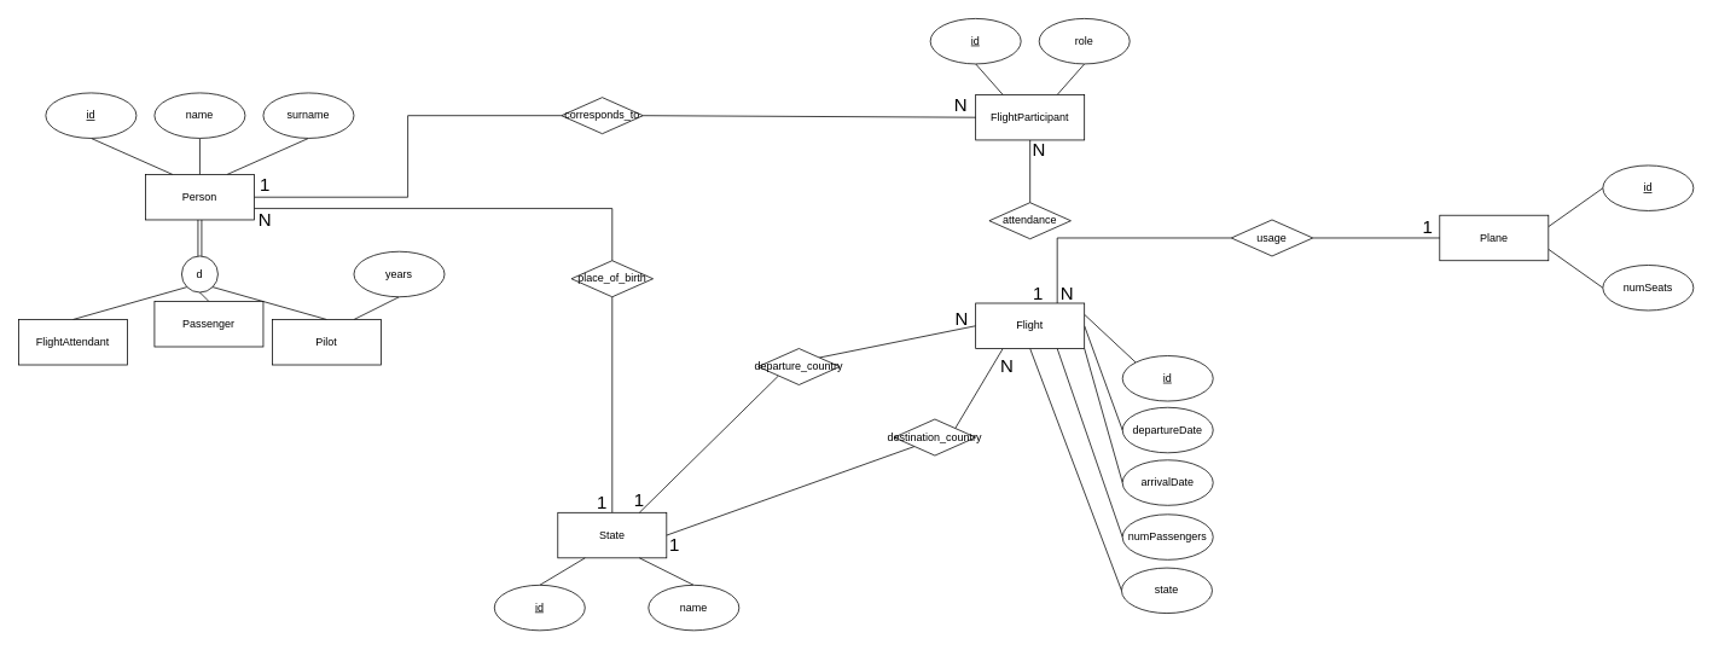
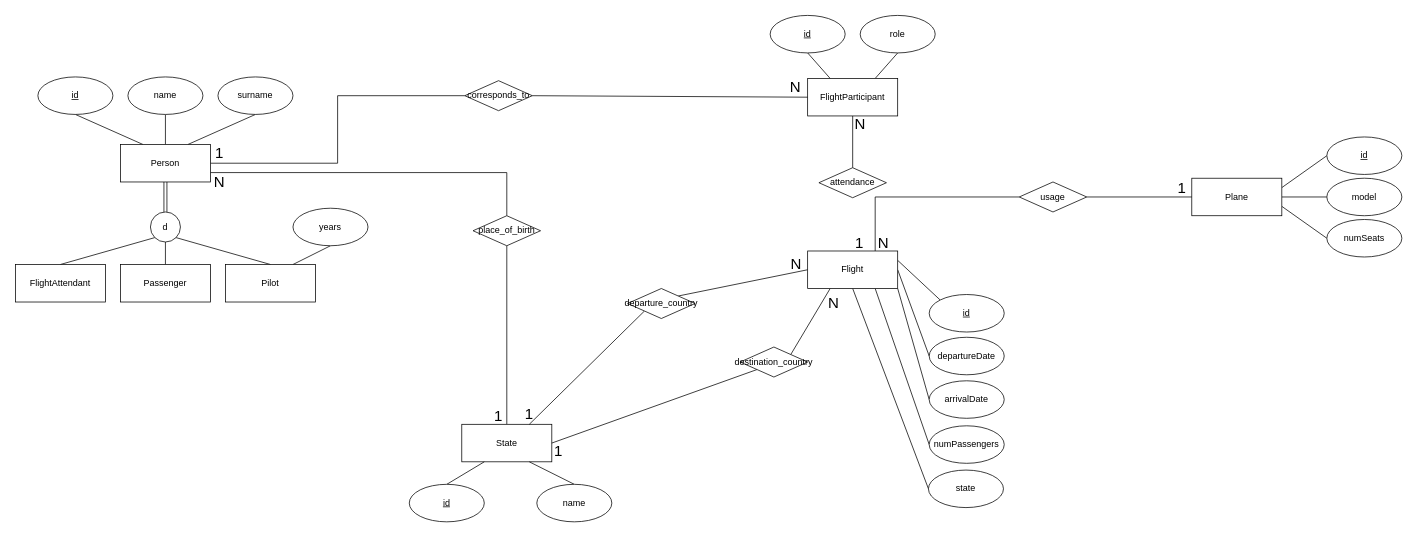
  <mxCell id="0" />
  <mxCell id="1" parent="0" />
  <mxCell id="2" style="edgeStyle=none;rounded=0;orthogonalLoop=1;jettySize=auto;html=1;exitX=0.25;exitY=0;exitDx=0;exitDy=0;entryX=0.5;entryY=1;entryDx=0;entryDy=0;endArrow=none;endFill=0;" parent="1" source="8" target="9" edge="1"><mxGeometry relative="1" as="geometry" /></mxCell>
  <mxCell id="3" style="edgeStyle=none;rounded=0;orthogonalLoop=1;jettySize=auto;html=1;exitX=0.5;exitY=0;exitDx=0;exitDy=0;entryX=0.5;entryY=1;entryDx=0;entryDy=0;endArrow=none;endFill=0;" parent="1" source="8" target="10" edge="1"><mxGeometry relative="1" as="geometry" /></mxCell>
  <mxCell id="4" style="edgeStyle=none;rounded=0;orthogonalLoop=1;jettySize=auto;html=1;exitX=0.75;exitY=0;exitDx=0;exitDy=0;entryX=0.5;entryY=1;entryDx=0;entryDy=0;endArrow=none;endFill=0;" parent="1" source="8" target="11" edge="1"><mxGeometry relative="1" as="geometry" /></mxCell>
  <mxCell id="5" style="edgeStyle=none;rounded=0;orthogonalLoop=1;jettySize=auto;html=1;exitX=0.5;exitY=1;exitDx=0;exitDy=0;entryX=0.5;entryY=0;entryDx=0;entryDy=0;endArrow=none;endFill=0;shape=link;" parent="1" source="8" target="21" edge="1"><mxGeometry relative="1" as="geometry" /></mxCell>
  <mxCell id="6" style="edgeStyle=orthogonalEdgeStyle;rounded=0;orthogonalLoop=1;jettySize=auto;html=1;exitX=1;exitY=0.75;exitDx=0;exitDy=0;entryX=0.5;entryY=0;entryDx=0;entryDy=0;endArrow=none;endFill=0;fontSize=20;" parent="1" source="8" target="27" edge="1"><mxGeometry relative="1" as="geometry" /></mxCell>
  <mxCell id="7" style="edgeStyle=orthogonalEdgeStyle;rounded=0;orthogonalLoop=1;jettySize=auto;html=1;exitX=1;exitY=0.5;exitDx=0;exitDy=0;entryX=0;entryY=0.5;entryDx=0;entryDy=0;endArrow=none;endFill=0;fontSize=20;" parent="1" source="8" target="50" edge="1"><mxGeometry relative="1" as="geometry" /></mxCell>
  <mxCell id="8" value="Person" style="rounded=0;whiteSpace=wrap;html=1;" parent="1" vertex="1"><mxGeometry x="160" y="192" width="120" height="50" as="geometry" /></mxCell>
  <mxCell id="9" value="id" style="ellipse;whiteSpace=wrap;html=1;fontStyle=4" parent="1" vertex="1"><mxGeometry x="50" y="102" width="100" height="50" as="geometry" /></mxCell>
  <mxCell id="10" value="name" style="ellipse;whiteSpace=wrap;html=1;fontStyle=0" parent="1" vertex="1"><mxGeometry x="170" y="102" width="100" height="50" as="geometry" /></mxCell>
  <mxCell id="11" value="surname" style="ellipse;whiteSpace=wrap;html=1;fontStyle=0" parent="1" vertex="1"><mxGeometry x="290" y="102" width="100" height="50" as="geometry" /></mxCell>
  <mxCell id="12" style="edgeStyle=none;rounded=0;orthogonalLoop=1;jettySize=auto;html=1;exitX=0.5;exitY=0;exitDx=0;exitDy=0;entryX=0.5;entryY=1;entryDx=0;entryDy=0;endArrow=none;endFill=0;" parent="1" source="13" target="27" edge="1"><mxGeometry relative="1" as="geometry" /></mxCell>
  <mxCell id="13" value="State" style="rounded=0;whiteSpace=wrap;html=1;" parent="1" vertex="1"><mxGeometry x="615" y="565" width="120" height="50" as="geometry" /></mxCell>
  <mxCell id="14" style="edgeStyle=none;rounded=0;orthogonalLoop=1;jettySize=auto;html=1;exitX=0.5;exitY=0;exitDx=0;exitDy=0;entryX=0.25;entryY=1;entryDx=0;entryDy=0;endArrow=none;endFill=0;" parent="1" source="15" target="13" edge="1"><mxGeometry relative="1" as="geometry" /></mxCell>
  <mxCell id="15" value="id" style="ellipse;whiteSpace=wrap;html=1;fontStyle=4" parent="1" vertex="1"><mxGeometry x="545" y="645" width="100" height="50" as="geometry" /></mxCell>
  <mxCell id="16" style="edgeStyle=none;rounded=0;orthogonalLoop=1;jettySize=auto;html=1;exitX=0.5;exitY=0;exitDx=0;exitDy=0;entryX=0.75;entryY=1;entryDx=0;entryDy=0;endArrow=none;endFill=0;" parent="1" source="17" target="13" edge="1"><mxGeometry relative="1" as="geometry" /></mxCell>
  <mxCell id="17" value="name" style="ellipse;whiteSpace=wrap;html=1;fontStyle=0" parent="1" vertex="1"><mxGeometry x="715" y="645" width="100" height="50" as="geometry" /></mxCell>
  <mxCell id="18" style="edgeStyle=none;rounded=0;orthogonalLoop=1;jettySize=auto;html=1;exitX=0;exitY=1;exitDx=0;exitDy=0;entryX=0.5;entryY=0;entryDx=0;entryDy=0;endArrow=none;endFill=0;" parent="1" source="21" target="22" edge="1"><mxGeometry relative="1" as="geometry" /></mxCell>
  <mxCell id="19" style="edgeStyle=none;rounded=0;orthogonalLoop=1;jettySize=auto;html=1;exitX=0.5;exitY=1;exitDx=0;exitDy=0;entryX=0.5;entryY=0;entryDx=0;entryDy=0;endArrow=none;endFill=0;" parent="1" source="21" target="23" edge="1"><mxGeometry relative="1" as="geometry" /></mxCell>
  <mxCell id="20" style="edgeStyle=none;rounded=0;orthogonalLoop=1;jettySize=auto;html=1;exitX=1;exitY=1;exitDx=0;exitDy=0;entryX=0.5;entryY=0;entryDx=0;entryDy=0;endArrow=none;endFill=0;" parent="1" source="21" target="25" edge="1"><mxGeometry relative="1" as="geometry" /></mxCell>
  <mxCell id="21" value="d" style="ellipse;whiteSpace=wrap;html=1;aspect=fixed;" parent="1" vertex="1"><mxGeometry x="200" y="282" width="40" height="40" as="geometry" /></mxCell>
  <mxCell id="22" value="FlightAttendant" style="rounded=0;whiteSpace=wrap;html=1;" parent="1" vertex="1"><mxGeometry x="20" y="352" width="120" height="50" as="geometry" /></mxCell>
- <mxCell id="23" value="Passenger" style="rounded=0;whiteSpace=wrap;html=1;" parent="1" vertex="1"><mxGeometry x="170" y="332" width="120" height="50" as="geometry" /></mxCell>
+ <mxCell id="23" value="Passenger" style="rounded=0;whiteSpace=wrap;html=1;" parent="1" vertex="1"><mxGeometry x="160" y="352" width="120" height="50" as="geometry" /></mxCell>
  <mxCell id="24" style="edgeStyle=none;rounded=0;orthogonalLoop=1;jettySize=auto;html=1;exitX=0.75;exitY=0;exitDx=0;exitDy=0;entryX=0.5;entryY=1;entryDx=0;entryDy=0;endArrow=none;endFill=0;" parent="1" source="25" target="26" edge="1"><mxGeometry relative="1" as="geometry" /></mxCell>
  <mxCell id="25" value="Pilot" style="rounded=0;whiteSpace=wrap;html=1;" parent="1" vertex="1"><mxGeometry x="300" y="352" width="120" height="50" as="geometry" /></mxCell>
  <mxCell id="26" value="years" style="ellipse;whiteSpace=wrap;html=1;fontStyle=0" parent="1" vertex="1"><mxGeometry x="390" y="277" width="100" height="50" as="geometry" /></mxCell>
  <mxCell id="27" value="place_of_birth" style="rhombus;whiteSpace=wrap;html=1;" parent="1" vertex="1"><mxGeometry x="630" y="287" width="90" height="40" as="geometry" /></mxCell>
  <mxCell id="28" value="1" style="text;html=1;strokeColor=none;fillColor=none;align=center;verticalAlign=middle;whiteSpace=wrap;rounded=0;fontSize=20;" parent="1" vertex="1"><mxGeometry x="644" y="543" width="40" height="20" as="geometry" /></mxCell>
  <mxCell id="29" value="N" style="text;html=1;strokeColor=none;fillColor=none;align=center;verticalAlign=middle;whiteSpace=wrap;rounded=0;fontSize=20;" parent="1" vertex="1"><mxGeometry x="272" y="231" width="40" height="20" as="geometry" /></mxCell>
  <mxCell id="30" style="rounded=0;orthogonalLoop=1;jettySize=auto;html=1;exitX=0.25;exitY=0;exitDx=0;exitDy=0;entryX=0.5;entryY=1;entryDx=0;entryDy=0;endArrow=none;endFill=0;fontSize=20;" parent="1" source="33" target="47" edge="1"><mxGeometry relative="1" as="geometry" /></mxCell>
  <mxCell id="31" style="edgeStyle=none;rounded=0;orthogonalLoop=1;jettySize=auto;html=1;exitX=0.75;exitY=0;exitDx=0;exitDy=0;entryX=0.5;entryY=1;entryDx=0;entryDy=0;endArrow=none;endFill=0;fontSize=20;" parent="1" source="33" target="48" edge="1"><mxGeometry relative="1" as="geometry" /></mxCell>
  <mxCell id="32" style="edgeStyle=orthogonalEdgeStyle;rounded=0;orthogonalLoop=1;jettySize=auto;html=1;exitX=0.5;exitY=1;exitDx=0;exitDy=0;entryX=0.5;entryY=0;entryDx=0;entryDy=0;endArrow=none;endFill=0;fontSize=20;" parent="1" source="33" target="53" edge="1"><mxGeometry relative="1" as="geometry" /></mxCell>
  <mxCell id="33" value="FlightParticipant" style="rounded=0;whiteSpace=wrap;html=1;" parent="1" vertex="1"><mxGeometry x="1076" y="104" width="120" height="50" as="geometry" /></mxCell>
  <mxCell id="34" style="rounded=0;orthogonalLoop=1;jettySize=auto;html=1;exitX=0;exitY=0.5;exitDx=0;exitDy=0;entryX=1;entryY=0;entryDx=0;entryDy=0;endArrow=none;endFill=0;fontSize=20;" parent="1" source="42" target="57" edge="1"><mxGeometry relative="1" as="geometry" /></mxCell>
  <mxCell id="35" style="edgeStyle=none;rounded=0;orthogonalLoop=1;jettySize=auto;html=1;exitX=0.25;exitY=1;exitDx=0;exitDy=0;entryX=1;entryY=0;entryDx=0;entryDy=0;endArrow=none;endFill=0;fontSize=20;" parent="1" source="42" target="59" edge="1"><mxGeometry relative="1" as="geometry" /></mxCell>
  <mxCell id="36" style="edgeStyle=none;rounded=0;orthogonalLoop=1;jettySize=auto;html=1;exitX=1;exitY=0.25;exitDx=0;exitDy=0;entryX=0;entryY=0;entryDx=0;entryDy=0;endArrow=none;endFill=0;fontSize=20;" parent="1" source="42" target="64" edge="1"><mxGeometry relative="1" as="geometry" /></mxCell>
  <mxCell id="37" style="edgeStyle=none;rounded=0;orthogonalLoop=1;jettySize=auto;html=1;exitX=1;exitY=0.5;exitDx=0;exitDy=0;entryX=0;entryY=0.5;entryDx=0;entryDy=0;endArrow=none;endFill=0;fontSize=20;" parent="1" source="42" target="65" edge="1"><mxGeometry relative="1" as="geometry" /></mxCell>
  <mxCell id="38" style="edgeStyle=none;rounded=0;orthogonalLoop=1;jettySize=auto;html=1;exitX=1;exitY=1;exitDx=0;exitDy=0;entryX=0;entryY=0.5;entryDx=0;entryDy=0;endArrow=none;endFill=0;fontSize=20;" parent="1" source="42" target="66" edge="1"><mxGeometry relative="1" as="geometry" /></mxCell>
  <mxCell id="39" style="edgeStyle=none;rounded=0;orthogonalLoop=1;jettySize=auto;html=1;exitX=0.75;exitY=1;exitDx=0;exitDy=0;entryX=0;entryY=0.5;entryDx=0;entryDy=0;endArrow=none;endFill=0;fontSize=20;" parent="1" source="42" target="67" edge="1"><mxGeometry relative="1" as="geometry" /></mxCell>
  <mxCell id="40" style="edgeStyle=none;rounded=0;orthogonalLoop=1;jettySize=auto;html=1;exitX=0.5;exitY=1;exitDx=0;exitDy=0;entryX=0;entryY=0.5;entryDx=0;entryDy=0;endArrow=none;endFill=0;fontSize=20;" parent="1" source="42" target="68" edge="1"><mxGeometry relative="1" as="geometry" /></mxCell>
  <mxCell id="41" style="edgeStyle=orthogonalEdgeStyle;rounded=0;orthogonalLoop=1;jettySize=auto;html=1;exitX=0.75;exitY=0;exitDx=0;exitDy=0;entryX=0;entryY=0.5;entryDx=0;entryDy=0;endArrow=none;endFill=0;fontSize=20;" parent="1" source="42" target="70" edge="1"><mxGeometry relative="1" as="geometry" /></mxCell>
  <mxCell id="42" value="Flight" style="rounded=0;whiteSpace=wrap;html=1;" parent="1" vertex="1"><mxGeometry x="1076" y="334" width="120" height="50" as="geometry" /></mxCell>
+ <mxCell id="43" style="rounded=0;orthogonalLoop=1;jettySize=auto;html=1;exitX=1;exitY=0.5;exitDx=0;exitDy=0;entryX=0;entryY=0.5;entryDx=0;entryDy=0;endArrow=none;endFill=0;fontSize=20;" parent="1" source="46" target="72" edge="1"><mxGeometry relative="1" as="geometry" /></mxCell>
  <mxCell id="44" style="edgeStyle=none;rounded=0;orthogonalLoop=1;jettySize=auto;html=1;exitX=1;exitY=0.25;exitDx=0;exitDy=0;entryX=0;entryY=0.5;entryDx=0;entryDy=0;endArrow=none;endFill=0;fontSize=20;" parent="1" source="46" target="71" edge="1"><mxGeometry relative="1" as="geometry" /></mxCell>
  <mxCell id="45" style="edgeStyle=none;rounded=0;orthogonalLoop=1;jettySize=auto;html=1;exitX=1;exitY=0.75;exitDx=0;exitDy=0;entryX=0;entryY=0.5;entryDx=0;entryDy=0;endArrow=none;endFill=0;fontSize=20;" parent="1" source="46" target="73" edge="1"><mxGeometry relative="1" as="geometry" /></mxCell>
  <mxCell id="46" value="Plane" style="rounded=0;whiteSpace=wrap;html=1;" parent="1" vertex="1"><mxGeometry x="1588" y="237" width="120" height="50" as="geometry" /></mxCell>
  <mxCell id="47" value="id" style="ellipse;whiteSpace=wrap;html=1;fontStyle=4" parent="1" vertex="1"><mxGeometry x="1026" y="20" width="100" height="50" as="geometry" /></mxCell>
  <mxCell id="48" value="role" style="ellipse;whiteSpace=wrap;html=1;fontStyle=0" parent="1" vertex="1"><mxGeometry x="1146" y="20" width="100" height="50" as="geometry" /></mxCell>
  <mxCell id="49" style="edgeStyle=none;rounded=0;orthogonalLoop=1;jettySize=auto;html=1;exitX=1;exitY=0.5;exitDx=0;exitDy=0;entryX=0;entryY=0.5;entryDx=0;entryDy=0;endArrow=none;endFill=0;fontSize=20;" parent="1" source="50" target="33" edge="1"><mxGeometry relative="1" as="geometry" /></mxCell>
  <mxCell id="50" value="corresponds_to" style="rhombus;whiteSpace=wrap;html=1;" parent="1" vertex="1"><mxGeometry x="619" y="107" width="90" height="40" as="geometry" /></mxCell>
  <mxCell id="51" value="1" style="text;html=1;strokeColor=none;fillColor=none;align=center;verticalAlign=middle;whiteSpace=wrap;rounded=0;fontSize=20;" parent="1" vertex="1"><mxGeometry x="272" y="192" width="40" height="20" as="geometry" /></mxCell>
  <mxCell id="52" value="N" style="text;html=1;strokeColor=none;fillColor=none;align=center;verticalAlign=middle;whiteSpace=wrap;rounded=0;fontSize=20;" parent="1" vertex="1"><mxGeometry x="1040" y="105" width="40" height="20" as="geometry" /></mxCell>
  <mxCell id="53" value="attendance" style="rhombus;whiteSpace=wrap;html=1;" parent="1" vertex="1"><mxGeometry x="1091" y="223" width="90" height="40" as="geometry" /></mxCell>
  <mxCell id="54" value="1" style="text;html=1;strokeColor=none;fillColor=none;align=center;verticalAlign=middle;whiteSpace=wrap;rounded=0;fontSize=20;" parent="1" vertex="1"><mxGeometry x="1125" y="312" width="40" height="20" as="geometry" /></mxCell>
  <mxCell id="55" value="N" style="text;html=1;strokeColor=none;fillColor=none;align=center;verticalAlign=middle;whiteSpace=wrap;rounded=0;fontSize=20;" parent="1" vertex="1"><mxGeometry x="1126" y="154" width="40" height="20" as="geometry" /></mxCell>
  <mxCell id="56" style="edgeStyle=none;rounded=0;orthogonalLoop=1;jettySize=auto;html=1;exitX=0;exitY=1;exitDx=0;exitDy=0;entryX=0.75;entryY=0;entryDx=0;entryDy=0;endArrow=none;endFill=0;fontSize=20;" parent="1" source="57" target="13" edge="1"><mxGeometry relative="1" as="geometry" /></mxCell>
  <mxCell id="57" value="departure_country" style="rhombus;whiteSpace=wrap;html=1;" parent="1" vertex="1"><mxGeometry x="836" y="384" width="90" height="40" as="geometry" /></mxCell>
  <mxCell id="58" style="edgeStyle=none;rounded=0;orthogonalLoop=1;jettySize=auto;html=1;exitX=0;exitY=1;exitDx=0;exitDy=0;entryX=1;entryY=0.5;entryDx=0;entryDy=0;endArrow=none;endFill=0;fontSize=20;" parent="1" source="59" target="13" edge="1"><mxGeometry relative="1" as="geometry" /></mxCell>
  <mxCell id="59" value="destination_country" style="rhombus;whiteSpace=wrap;html=1;" parent="1" vertex="1"><mxGeometry x="986" y="462" width="90" height="40" as="geometry" /></mxCell>
  <mxCell id="60" value="1" style="text;html=1;strokeColor=none;fillColor=none;align=center;verticalAlign=middle;whiteSpace=wrap;rounded=0;fontSize=20;" parent="1" vertex="1"><mxGeometry x="685" y="541" width="40" height="20" as="geometry" /></mxCell>
  <mxCell id="61" value="N" style="text;html=1;strokeColor=none;fillColor=none;align=center;verticalAlign=middle;whiteSpace=wrap;rounded=0;fontSize=20;" parent="1" vertex="1"><mxGeometry x="1041" y="340" width="40" height="20" as="geometry" /></mxCell>
  <mxCell id="62" value="N" style="text;html=1;strokeColor=none;fillColor=none;align=center;verticalAlign=middle;whiteSpace=wrap;rounded=0;fontSize=20;" parent="1" vertex="1"><mxGeometry x="1091" y="392" width="40" height="20" as="geometry" /></mxCell>
  <mxCell id="63" value="1" style="text;html=1;strokeColor=none;fillColor=none;align=center;verticalAlign=middle;whiteSpace=wrap;rounded=0;fontSize=20;" parent="1" vertex="1"><mxGeometry x="724" y="590" width="40" height="20" as="geometry" /></mxCell>
  <mxCell id="64" value="id" style="ellipse;whiteSpace=wrap;html=1;fontStyle=4" parent="1" vertex="1"><mxGeometry x="1238" y="392" width="100" height="50" as="geometry" /></mxCell>
  <mxCell id="65" value="departureDate" style="ellipse;whiteSpace=wrap;html=1;fontStyle=0" parent="1" vertex="1"><mxGeometry x="1238" y="449" width="100" height="50" as="geometry" /></mxCell>
  <mxCell id="66" value="arrivalDate" style="ellipse;whiteSpace=wrap;html=1;fontStyle=0" parent="1" vertex="1"><mxGeometry x="1238" y="507" width="100" height="50" as="geometry" /></mxCell>
  <mxCell id="67" value="numPassengers" style="ellipse;whiteSpace=wrap;html=1;fontStyle=0" parent="1" vertex="1"><mxGeometry x="1238" y="567" width="100" height="50" as="geometry" /></mxCell>
  <mxCell id="68" value="state" style="ellipse;whiteSpace=wrap;html=1;fontStyle=0" parent="1" vertex="1"><mxGeometry x="1237" y="626" width="100" height="50" as="geometry" /></mxCell>
  <mxCell id="69" style="edgeStyle=orthogonalEdgeStyle;rounded=0;orthogonalLoop=1;jettySize=auto;html=1;exitX=1;exitY=0.5;exitDx=0;exitDy=0;entryX=0;entryY=0.5;entryDx=0;entryDy=0;endArrow=none;endFill=0;fontSize=20;" parent="1" source="70" target="46" edge="1"><mxGeometry relative="1" as="geometry" /></mxCell>
  <mxCell id="70" value="usage" style="rhombus;whiteSpace=wrap;html=1;" parent="1" vertex="1"><mxGeometry x="1358" y="242" width="90" height="40" as="geometry" /></mxCell>
  <mxCell id="71" value="id" style="ellipse;whiteSpace=wrap;html=1;fontStyle=4" parent="1" vertex="1"><mxGeometry x="1768" y="182" width="100" height="50" as="geometry" /></mxCell>
+ <mxCell id="72" value="model" style="ellipse;whiteSpace=wrap;html=1;fontStyle=0" parent="1" vertex="1"><mxGeometry x="1768" y="237" width="100" height="50" as="geometry" /></mxCell>
  <mxCell id="73" value="numSeats" style="ellipse;whiteSpace=wrap;html=1;fontStyle=0" parent="1" vertex="1"><mxGeometry x="1768" y="292" width="100" height="50" as="geometry" /></mxCell>
  <mxCell id="74" value="1" style="text;html=1;strokeColor=none;fillColor=none;align=center;verticalAlign=middle;whiteSpace=wrap;rounded=0;fontSize=20;" parent="1" vertex="1"><mxGeometry x="1555" y="239" width="40" height="20" as="geometry" /></mxCell>
  <mxCell id="75" value="N" style="text;html=1;strokeColor=none;fillColor=none;align=center;verticalAlign=middle;whiteSpace=wrap;rounded=0;fontSize=20;" parent="1" vertex="1"><mxGeometry x="1157" y="312" width="40" height="20" as="geometry" /></mxCell>
